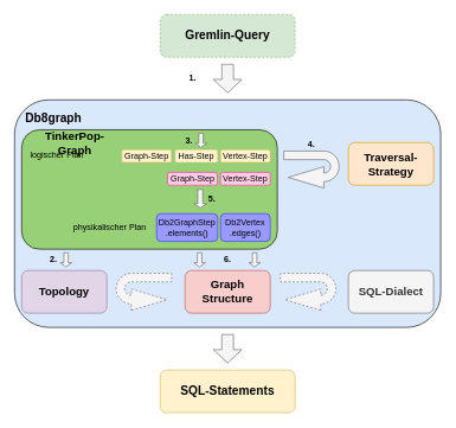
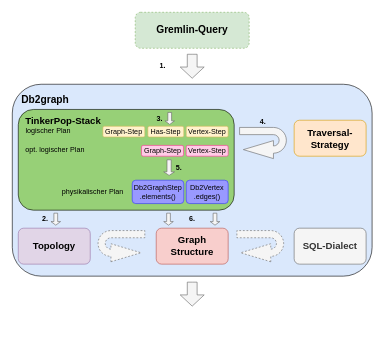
  <mxCell id="0" />
  <mxCell id="1" parent="0" />
  <mxCell id="2" value="" style="rounded=1;whiteSpace=wrap;html=1;fillColor=#dae8fc;strokeColor=#030303;" vertex="1" parent="1"><mxGeometry width="600" height="320" as="geometry" x="20" y="140" /></mxCell>
- <mxCell id="3" value="&lt;b&gt;&lt;font style=&quot;font-size: 17px&quot;&gt;Db8graph&lt;/font&gt;&lt;/b&gt;" style="text;html=1;strokeColor=none;fillColor=none;align=center;verticalAlign=middle;whiteSpace=wrap;rounded=0;" vertex="1" parent="1"><mxGeometry x="40" y="156" width="70" height="20" as="geometry" /></mxCell>
+ <mxCell id="3" value="&lt;b&gt;&lt;font style=&quot;font-size: 17px&quot;&gt;Db2graph&lt;/font&gt;&lt;/b&gt;" style="text;html=1;strokeColor=none;fillColor=none;align=center;verticalAlign=middle;whiteSpace=wrap;rounded=0;" vertex="1" parent="1"><mxGeometry x="40" y="156" width="70" height="20" as="geometry" /></mxCell>
  <mxCell id="4" value="" style="rounded=1;whiteSpace=wrap;html=1;fillColor=#97D077;strokeColor=#030303;" vertex="1" parent="1"><mxGeometry x="30" y="182" width="360" height="168" as="geometry" /></mxCell>
  <mxCell id="5" value="&lt;b style=&quot;font-size: 16px&quot;&gt;Topology&lt;/b&gt;" style="rounded=1;whiteSpace=wrap;html=1;strokeColor=#9673a6;fillColor=#e1d5e7;" vertex="1" parent="1"><mxGeometry x="30" y="380" width="120" height="60" as="geometry" /></mxCell>
  <mxCell id="6" value="&lt;b style=&quot;font-size: 16px&quot;&gt;Graph Structure&lt;/b&gt;&lt;span style=&quot;color: rgba(0 , 0 , 0 , 0) ; font-family: monospace ; font-size: 0px&quot;&gt;%3CmxGraphModel%3E%3Croot%3E%3CmxCell%20id%3D%220%22%2F%3E%3CmxCell%20id%3D%221%22%20parent%3D%220%22%2F%3E%3CmxCell%20id%3D%222%22%20value%3D%22%26lt%3Bb%20style%3D%26quot%3Bfont-size%3A%2016px%26quot%3B%26gt%3BTopology%26lt%3B%2Fb%26gt%3B%22%20style%3D%22rounded%3D1%3BwhiteSpace%3Dwrap%3Bhtml%3D1%3BstrokeColor%3D%23030303%3BfillColor%3D%2397D077%3B%22%20vertex%3D%221%22%20parent%3D%221%22%3E%3CmxGeometry%20x%3D%2210%22%20y%3D%22110%22%20width%3D%22120%22%20height%3D%2260%22%20as%3D%22geometry%22%2F%3E%3C%2FmxCell%3E%3C%2Froot%3E%3C%2FmxGraphModel%3E&lt;/span&gt;" style="rounded=1;whiteSpace=wrap;html=1;strokeColor=#b85450;fillColor=#f8cecc;" vertex="1" parent="1"><mxGeometry x="260" y="380" width="120" height="60" as="geometry" /></mxCell>
  <mxCell id="7" value="&lt;span style=&quot;font-size: 16px&quot;&gt;&lt;b&gt;SQL-Dialect&lt;/b&gt;&lt;/span&gt;" style="rounded=1;whiteSpace=wrap;html=1;strokeColor=#666666;fillColor=#f5f5f5;fontColor=#333333;" vertex="1" parent="1"><mxGeometry x="490" y="380" width="120" height="60" as="geometry" /></mxCell>
  <mxCell id="8" value="&lt;span style=&quot;font-size: 16px&quot;&gt;&lt;b&gt;Traversal-Strategy&lt;/b&gt;&lt;/span&gt;" style="rounded=1;whiteSpace=wrap;html=1;strokeColor=#d79b00;fillColor=#ffe6cc;" vertex="1" parent="1"><mxGeometry x="490" y="200" width="120" height="60" as="geometry" /></mxCell>
- <mxCell id="9" value="&lt;b&gt;&lt;font style=&quot;font-size: 16px&quot;&gt;TinkerPop-Graph&lt;/font&gt;&lt;/b&gt;" style="text;html=1;strokeColor=none;fillColor=none;align=center;verticalAlign=middle;whiteSpace=wrap;rounded=0;" vertex="1" parent="1"><mxGeometry x="40" y="190" width="130" height="20" as="geometry" /></mxCell>
- <mxCell id="10" value="&lt;font color=&quot;#030303&quot;&gt;Has-Step&lt;/font&gt;" style="rounded=1;whiteSpace=wrap;html=1;fillColor=#fff2cc;strokeColor=#d6b656;dashed=1;" vertex="1" parent="1"><mxGeometry x="246" y="210" width="60" height="18" as="geometry" /></mxCell>
+ <mxCell id="9" value="&lt;b&gt;&lt;font style=&quot;font-size: 16px&quot;&gt;TinkerPop-Stack&lt;/font&gt;&lt;/b&gt;" style="text;html=1;strokeColor=none;fillColor=none;align=center;verticalAlign=middle;whiteSpace=wrap;rounded=0;" vertex="1" parent="1"><mxGeometry x="40" y="190" width="130" height="20" as="geometry" /></mxCell>
+ <mxCell id="10" value="&lt;font color=&quot;#030303&quot;&gt;Has-Step&lt;/font&gt;" style="rounded=1;whiteSpace=wrap;html=1;fillColor=#fff2cc;strokeColor=#d6b656;" vertex="1" parent="1"><mxGeometry x="246" y="210" width="60" height="18" as="geometry" /></mxCell>
  <mxCell id="11" value="&lt;font color=&quot;#030303&quot;&gt;Graph-Step&lt;/font&gt;" style="rounded=1;whiteSpace=wrap;html=1;fillColor=#fff2cc;strokeColor=#d6b656;" vertex="1" parent="1"><mxGeometry x="171" y="210" width="70" height="18" as="geometry" /></mxCell>
  <mxCell id="12" value="&lt;font color=&quot;#030303&quot;&gt;Vertex-Step&lt;/font&gt;" style="rounded=1;whiteSpace=wrap;html=1;fillColor=#fff2cc;strokeColor=#d6b656;" vertex="1" parent="1"><mxGeometry x="310" y="210" width="70" height="18" as="geometry" /></mxCell>
  <mxCell id="13" style="edgeStyle=orthogonalEdgeStyle;rounded=0;orthogonalLoop=1;jettySize=auto;html=1;exitX=0.5;exitY=1;exitDx=0;exitDy=0;fontColor=#FFFFFF;" edge="1" parent="1" source="12" target="12"><mxGeometry relative="1" as="geometry" /></mxCell>
  <mxCell id="14" value="&lt;font color=&quot;#000000&quot;&gt;logischer Plan&lt;/font&gt;" style="text;html=1;strokeColor=none;fillColor=none;align=center;verticalAlign=middle;whiteSpace=wrap;rounded=0;fontColor=#FFFFFF;" vertex="1" parent="1"><mxGeometry x="40" y="208" width="80" height="20" as="geometry" /></mxCell>
  <mxCell id="15" value="&lt;font color=&quot;#030303&quot;&gt;Graph-Step&lt;/font&gt;" style="rounded=1;whiteSpace=wrap;html=1;strokeColor=#FF3399;fillColor=#FFCCE6;" vertex="1" parent="1"><mxGeometry x="235.5" y="242" width="70" height="18" as="geometry" /></mxCell>
  <mxCell id="16" value="&lt;font color=&quot;#030303&quot;&gt;Vertex-Step&lt;/font&gt;" style="rounded=1;whiteSpace=wrap;html=1;fillColor=#FFCCE6;strokeColor=#FF3399;" vertex="1" parent="1"><mxGeometry x="310" y="242" width="70" height="18" as="geometry" /></mxCell>
+ <mxCell id="17" value="&lt;font color=&quot;#000000&quot;&gt;opt. logischer Plan&lt;/font&gt;" style="text;html=1;strokeColor=none;fillColor=none;align=left;verticalAlign=middle;whiteSpace=wrap;rounded=0;fontColor=#FFFFFF;" vertex="1" parent="1"><mxGeometry x="40" y="240" width="110" height="20" as="geometry" /></mxCell>
  <mxCell id="18" value="" style="html=1;shadow=0;dashed=0;align=center;verticalAlign=middle;shape=mxgraph.arrows2.uTurnArrow;dy=6;arrowHead=30;dx2=50.21;fontColor=#333333;strokeColor=#666666;fillColor=#f5f5f5;rotation=-180;" vertex="1" parent="1"><mxGeometry x="399" y="212" width="78" height="52" as="geometry" /></mxCell>
  <mxCell id="19" value="&lt;font color=&quot;#030303&quot;&gt;Db2GraphStep&lt;br&gt;.elements()&lt;/font&gt;" style="rounded=1;whiteSpace=wrap;html=1;fillColor=#9999FF;strokeColor=#3333FF;" vertex="1" parent="1"><mxGeometry x="220" y="300" width="86" height="39" as="geometry" /></mxCell>
  <mxCell id="20" value="&lt;font color=&quot;#030303&quot;&gt;Db2Vertex&lt;br&gt;.edges()&lt;br&gt;&lt;/font&gt;" style="rounded=1;whiteSpace=wrap;html=1;fillColor=#9999FF;strokeColor=#3333FF;" vertex="1" parent="1"><mxGeometry x="310" y="300" width="70" height="39" as="geometry" /></mxCell>
  <mxCell id="21" value="" style="html=1;shadow=0;dashed=0;align=center;verticalAlign=middle;shape=mxgraph.arrows2.arrow;dy=0.61;dx=6;direction=south;notch=0;fontColor=#333333;strokeColor=#666666;fillColor=#f5f5f5;" vertex="1" parent="1"><mxGeometry x="272.5" y="266" width="18" height="26" as="geometry" /></mxCell>
  <mxCell id="22" value="" style="html=1;shadow=0;dashed=0;align=center;verticalAlign=middle;shape=mxgraph.arrows2.arrow;dy=0.61;dx=6;direction=south;notch=0;fontColor=#333333;strokeColor=#666666;fillColor=#f5f5f5;" vertex="1" parent="1"><mxGeometry x="84.5" y="355" width="16" height="20" as="geometry" /></mxCell>
  <mxCell id="23" value="&lt;font color=&quot;#000000&quot;&gt;physikalischer Plan&lt;/font&gt;" style="text;html=1;strokeColor=none;fillColor=none;align=left;verticalAlign=middle;whiteSpace=wrap;rounded=0;fontColor=#FFFFFF;" vertex="1" parent="1"><mxGeometry x="100.5" y="309.5" width="120" height="20" as="geometry" /></mxCell>
  <mxCell id="24" value="" style="html=1;shadow=0;dashed=0;align=center;verticalAlign=middle;shape=mxgraph.arrows2.arrow;dy=0.61;dx=6;direction=south;notch=0;fontColor=#333333;strokeColor=#666666;fillColor=#f5f5f5;" vertex="1" parent="1"><mxGeometry x="272.5" y="355" width="16" height="20" as="geometry" /></mxCell>
  <mxCell id="25" value="" style="html=1;shadow=0;dashed=0;align=center;verticalAlign=middle;shape=mxgraph.arrows2.arrow;dy=0.61;dx=6;direction=south;notch=0;fontColor=#333333;strokeColor=#666666;fillColor=#f5f5f5;" vertex="1" parent="1"><mxGeometry x="350" y="355" width="16" height="20" as="geometry" /></mxCell>
  <mxCell id="26" value="" style="html=1;shadow=0;dashed=1;align=center;verticalAlign=middle;shape=mxgraph.arrows2.uTurnArrow;dy=6;arrowHead=30;dx2=50.21;fontColor=#333333;strokeColor=#666666;fillColor=#f5f5f5;rotation=-180;" vertex="1" parent="1"><mxGeometry x="394.5" y="384" width="78" height="52" as="geometry" /></mxCell>
  <mxCell id="27" value="" style="html=1;shadow=0;dashed=1;align=center;verticalAlign=middle;shape=mxgraph.arrows2.uTurnArrow;dy=6;arrowHead=30;dx2=50.21;fontColor=#333333;strokeColor=#666666;fillColor=#f5f5f5;rotation=0;flipV=1;" vertex="1" parent="1"><mxGeometry x="163" y="384" width="78" height="52" as="geometry" /></mxCell>
  <mxCell id="28" value="&lt;font color=&quot;#000000&quot; size=&quot;1&quot;&gt;&lt;b style=&quot;font-size: 17px&quot;&gt;Gremlin-Query&lt;/b&gt;&lt;/font&gt;" style="rounded=1;whiteSpace=wrap;html=1;strokeColor=#82b366;fillColor=#d5e8d4;dashed=1;" vertex="1" parent="1"><mxGeometry x="225" y="20" width="190" height="60" as="geometry" /></mxCell>
- <mxCell id="29" value="&lt;span style=&quot;font-size: 17px&quot;&gt;&lt;b&gt;SQL-Statements&lt;/b&gt;&lt;/span&gt;" style="rounded=1;whiteSpace=wrap;html=1;strokeColor=#d6b656;fillColor=#fff2cc;" vertex="1" parent="1"><mxGeometry x="225" y="520" width="190" height="60" as="geometry" /></mxCell>
  <mxCell id="30" value="" style="html=1;shadow=0;dashed=0;align=center;verticalAlign=middle;shape=mxgraph.arrows2.arrow;dy=0.59;dx=18.71;direction=south;notch=0;fontColor=#333333;strokeColor=#666666;fillColor=#f5f5f5;" vertex="1" parent="1"><mxGeometry x="300" y="470" width="40" height="40" as="geometry" /></mxCell>
  <mxCell id="31" value="" style="html=1;shadow=0;dashed=0;align=center;verticalAlign=middle;shape=mxgraph.arrows2.arrow;dy=0.59;dx=18.71;direction=south;notch=0;fontColor=#333333;strokeColor=#666666;fillColor=#f5f5f5;" vertex="1" parent="1"><mxGeometry x="300" y="90" width="40" height="40" as="geometry" /></mxCell>
  <mxCell id="32" value="&lt;b&gt;1.&lt;/b&gt;" style="text;html=1;strokeColor=none;fillColor=none;align=center;verticalAlign=middle;whiteSpace=wrap;rounded=0;labelBackgroundColor=none;" vertex="1" parent="1"><mxGeometry x="250.5" y="100" width="40" height="20" as="geometry" /></mxCell>
  <mxCell id="33" value="&lt;b&gt;2.&lt;/b&gt;" style="text;html=1;strokeColor=none;fillColor=none;align=center;verticalAlign=middle;whiteSpace=wrap;rounded=0;labelBackgroundColor=none;" vertex="1" parent="1"><mxGeometry x="55" y="355" width="40" height="20" as="geometry" /></mxCell>
  <mxCell id="34" value="&lt;b&gt;3.&lt;/b&gt;" style="text;html=1;strokeColor=none;fillColor=none;align=center;verticalAlign=middle;whiteSpace=wrap;rounded=0;labelBackgroundColor=none;" vertex="1" parent="1"><mxGeometry x="246" y="187" width="40" height="20" as="geometry" /></mxCell>
  <mxCell id="35" value="" style="html=1;shadow=0;dashed=0;align=center;verticalAlign=middle;shape=mxgraph.arrows2.arrow;dy=0.61;dx=6;direction=south;notch=0;fontColor=#333333;strokeColor=#666666;fillColor=#f5f5f5;" vertex="1" parent="1"><mxGeometry x="274.5" y="187" width="16" height="20" as="geometry" /></mxCell>
  <mxCell id="36" value="&lt;b&gt;4.&lt;/b&gt;" style="text;html=1;strokeColor=none;fillColor=none;align=center;verticalAlign=middle;whiteSpace=wrap;rounded=0;labelBackgroundColor=none;" vertex="1" parent="1"><mxGeometry x="418" y="192" width="40" height="20" as="geometry" /></mxCell>
  <mxCell id="37" value="&lt;b&gt;6.&lt;/b&gt;" style="text;html=1;strokeColor=none;fillColor=none;align=center;verticalAlign=middle;whiteSpace=wrap;rounded=0;labelBackgroundColor=none;" vertex="1" parent="1"><mxGeometry x="300" y="355" width="40" height="20" as="geometry" /></mxCell>
  <mxCell id="38" value="&lt;b&gt;5.&lt;/b&gt;" style="text;html=1;strokeColor=none;fillColor=none;align=center;verticalAlign=middle;whiteSpace=wrap;rounded=0;labelBackgroundColor=none;" vertex="1" parent="1"><mxGeometry x="277.5" y="269" width="40" height="20" as="geometry" /></mxCell>
